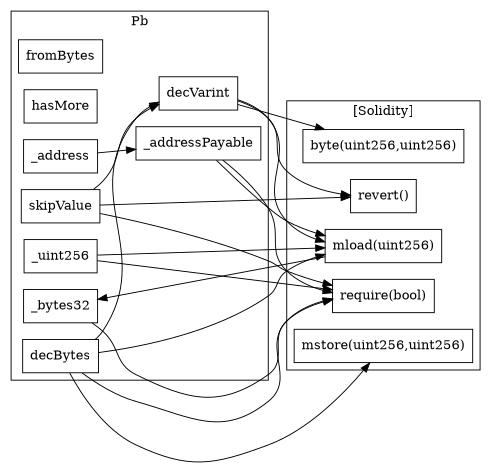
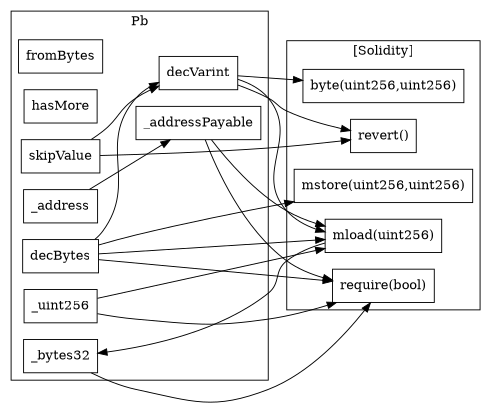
  strict digraph {
    rankdir=LR
    node [shape=box]
    n1 [label=fromBytes]
    n2 [label=hasMore]
    n3 [label=_uint256]
    n4 [label=decVarint]
    n5 [label=skipValue]
    n6 [label=_address]
    n7 [label=_addressPayable]
    n8 [label=_bytes32]
    n9 [label=decBytes]
    "require(bool)"
    "mload(uint256)"
    "revert()"
    "byte(uint256,uint256)"
    "mstore(uint256,uint256)"
    subgraph cluster_1 {
      label=Pb
      n1
      n2
      n3
      n4
      n5
      n6
      n7
      n8
      n9
    }
    subgraph cluster_2 {
      label="[Solidity]"
      "require(bool)"
      "mload(uint256)"
      "revert()"
      "byte(uint256,uint256)"
      "mstore(uint256,uint256)"
    }
    n3 -> "require(bool)"
    n3 -> "mload(uint256)"
    n4 -> "mload(uint256)"
    n4 -> "revert()"
    n4 -> "byte(uint256,uint256)"
    n5 -> n4
-   n5 -> "require(bool)"
    n5 -> "revert()"
    n6 -> n7
    n7 -> "require(bool)"
    n7 -> "mload(uint256)"
    n8 -> "require(bool)"
    n9 -> n4
    n9 -> "require(bool)"
    n9 -> "mload(uint256)"
    n9 -> "mstore(uint256,uint256)"
    "mload(uint256)" -> n8
  }
